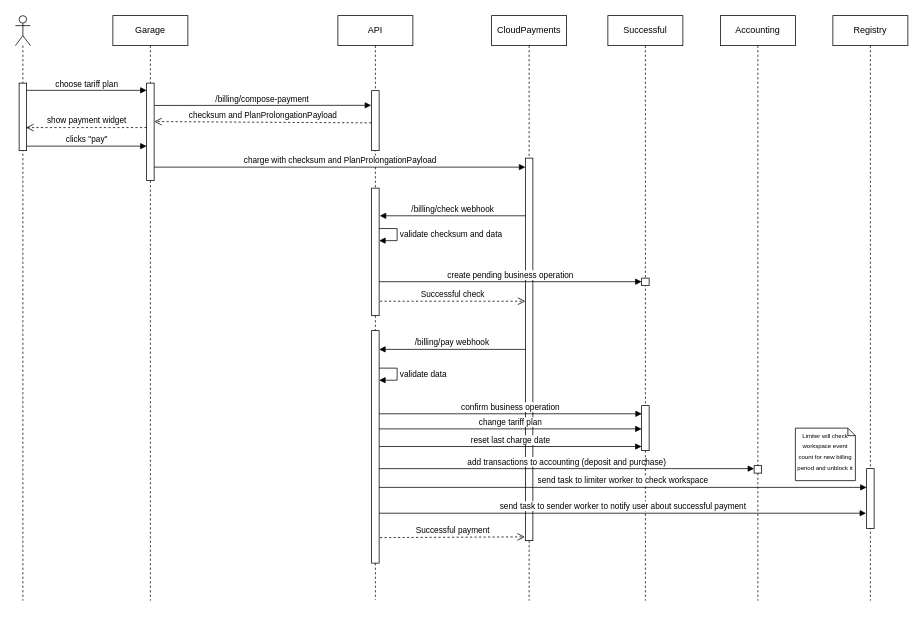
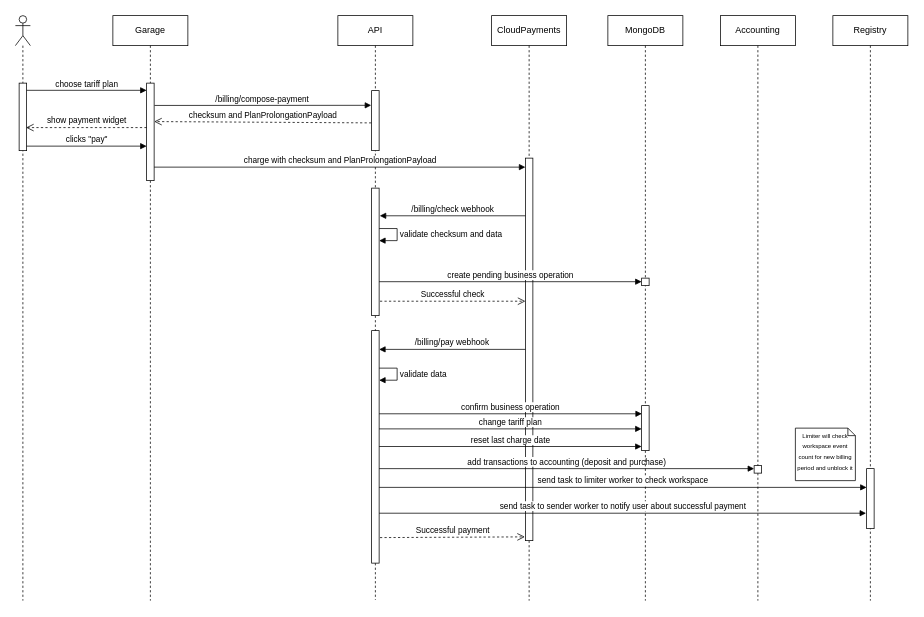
  <mxCell id="0" />
  <mxCell id="1" parent="0" />
  <mxCell id="2" value="" style="shape=umlLifeline;participant=umlActor;perimeter=lifelinePerimeter;whiteSpace=wrap;html=1;container=1;collapsible=0;recursiveResize=0;verticalAlign=top;spacingTop=36;outlineConnect=0;" parent="1" vertex="1"><mxGeometry x="20" y="20" width="20" height="780" as="geometry" /></mxCell>
  <mxCell id="3" value="" style="html=1;points=[];perimeter=orthogonalPerimeter;" parent="2" vertex="1"><mxGeometry x="5" y="90" width="10" height="90" as="geometry" /></mxCell>
  <mxCell id="4" value="Garage" style="shape=umlLifeline;perimeter=lifelinePerimeter;whiteSpace=wrap;html=1;container=1;collapsible=0;recursiveResize=0;outlineConnect=0;" parent="1" vertex="1"><mxGeometry x="150" y="20" width="100" height="780" as="geometry" /></mxCell>
  <mxCell id="5" value="" style="html=1;points=[];perimeter=orthogonalPerimeter;" parent="4" vertex="1"><mxGeometry x="45" y="90" width="10" height="130" as="geometry" /></mxCell>
  <mxCell id="6" value="CloudPayments" style="shape=umlLifeline;perimeter=lifelinePerimeter;whiteSpace=wrap;html=1;container=1;collapsible=0;recursiveResize=0;outlineConnect=0;" parent="1" vertex="1"><mxGeometry x="655" y="20" width="100" height="780" as="geometry" /></mxCell>
  <mxCell id="7" value="" style="html=1;points=[];perimeter=orthogonalPerimeter;" parent="6" vertex="1"><mxGeometry x="45" y="190" width="10" height="510" as="geometry" /></mxCell>
  <mxCell id="8" value="API" style="shape=umlLifeline;perimeter=lifelinePerimeter;whiteSpace=wrap;html=1;container=1;collapsible=0;recursiveResize=0;outlineConnect=0;" parent="1" vertex="1"><mxGeometry x="450" y="20" width="100" height="779" as="geometry" /></mxCell>
  <mxCell id="9" value="" style="html=1;points=[];perimeter=orthogonalPerimeter;" parent="8" vertex="1"><mxGeometry x="45" y="100" width="10" height="80" as="geometry" /></mxCell>
  <mxCell id="10" value="" style="html=1;points=[];perimeter=orthogonalPerimeter;" parent="8" vertex="1"><mxGeometry x="45" y="230" width="10" height="170" as="geometry" /></mxCell>
  <mxCell id="11" value="validate checksum and data" style="edgeStyle=orthogonalEdgeStyle;html=1;align=left;spacingLeft=2;endArrow=block;rounded=0;exitX=1.01;exitY=0.317;exitDx=0;exitDy=0;exitPerimeter=0;" parent="8" source="10" target="10" edge="1"><mxGeometry relative="1" as="geometry"><mxPoint x="59" y="345" as="sourcePoint" /><Array as="points"><mxPoint x="79" y="284" /><mxPoint x="79" y="300" /></Array><mxPoint x="55" y="330" as="targetPoint" /></mxGeometry></mxCell>
  <mxCell id="12" value="" style="html=1;points=[];perimeter=orthogonalPerimeter;" parent="8" vertex="1"><mxGeometry x="45" y="420" width="10" height="310" as="geometry" /></mxCell>
  <mxCell id="13" value="&lt;span style=&quot;text-align: left&quot;&gt;create pending business operation&lt;/span&gt;" style="html=1;verticalAlign=bottom;endArrow=block;" parent="8" target="24" edge="1"><mxGeometry width="80" relative="1" as="geometry"><mxPoint x="55" y="354.76" as="sourcePoint" /><mxPoint x="350" y="355" as="targetPoint" /></mxGeometry></mxCell>
  <mxCell id="14" value="&lt;span style=&quot;text-align: left&quot;&gt;add transactions to accounting (&lt;/span&gt;deposit and purchase)" style="html=1;verticalAlign=bottom;endArrow=block;" parent="8" edge="1"><mxGeometry width="80" relative="1" as="geometry"><mxPoint x="55" y="604" as="sourcePoint" /><mxPoint x="555" y="604" as="targetPoint" /></mxGeometry></mxCell>
  <mxCell id="15" value="choose tariff plan" style="html=1;verticalAlign=bottom;endArrow=block;exitX=1.001;exitY=0.145;exitDx=0;exitDy=0;exitPerimeter=0;" parent="1" edge="1"><mxGeometry width="80" relative="1" as="geometry"><mxPoint x="35.01" y="119.6" as="sourcePoint" /><mxPoint x="195" y="119.6" as="targetPoint" /></mxGeometry></mxCell>
  <mxCell id="16" value="/billing/compose-payment" style="html=1;verticalAlign=bottom;endArrow=block;exitX=1.046;exitY=0.229;exitDx=0;exitDy=0;exitPerimeter=0;entryX=-0.058;entryY=0.245;entryDx=0;entryDy=0;entryPerimeter=0;" parent="1" source="5" target="9" edge="1"><mxGeometry width="80" relative="1" as="geometry"><mxPoint x="210" y="140" as="sourcePoint" /><mxPoint x="300" y="140" as="targetPoint" /></mxGeometry></mxCell>
  <mxCell id="17" value="checksum and PlanProlongationPayload" style="html=1;verticalAlign=bottom;endArrow=open;dashed=1;endSize=8;exitX=-0.042;exitY=0.869;exitDx=0;exitDy=0;exitPerimeter=0;entryX=1.006;entryY=0.602;entryDx=0;entryDy=0;entryPerimeter=0;jumpStyle=none;fixDash=0;orthogonalLoop=0;flowAnimation=0;comic=0;metaEdit=0;" parent="1" edge="1"><mxGeometry relative="1" as="geometry"><mxPoint x="494.58" y="163.02" as="sourcePoint" /><mxPoint x="205.06" y="161.26" as="targetPoint" /></mxGeometry></mxCell>
  <mxCell id="18" value="charge with checksum and&amp;nbsp;PlanProlongationPayload" style="html=1;verticalAlign=bottom;endArrow=block;" parent="1" edge="1"><mxGeometry width="80" relative="1" as="geometry"><mxPoint x="205" y="222" as="sourcePoint" /><mxPoint x="700" y="222" as="targetPoint" /></mxGeometry></mxCell>
  <mxCell id="19" value="/billing/check webhook" style="html=1;verticalAlign=bottom;endArrow=block;entryX=1.081;entryY=0.217;entryDx=0;entryDy=0;entryPerimeter=0;" parent="1" source="7" target="10" edge="1"><mxGeometry width="80" relative="1" as="geometry"><mxPoint x="690.2" y="286.25" as="sourcePoint" /><mxPoint x="500.024" y="286.25" as="targetPoint" /></mxGeometry></mxCell>
  <mxCell id="20" value="Successful check" style="html=1;verticalAlign=bottom;endArrow=open;dashed=1;endSize=8;exitX=1.114;exitY=0.887;exitDx=0;exitDy=0;exitPerimeter=0;" parent="1" source="10" target="7" edge="1"><mxGeometry relative="1" as="geometry"><mxPoint x="640" y="420" as="sourcePoint" /><mxPoint x="560" y="420" as="targetPoint" /></mxGeometry></mxCell>
  <mxCell id="21" value="/billing/pay webhook" style="html=1;verticalAlign=bottom;endArrow=block;" parent="1" source="7" target="12" edge="1"><mxGeometry width="80" relative="1" as="geometry"><mxPoint x="660" y="467" as="sourcePoint" /><mxPoint x="570" y="460" as="targetPoint" /></mxGeometry></mxCell>
  <mxCell id="22" value="Successful payment" style="html=1;verticalAlign=bottom;endArrow=open;dashed=1;endSize=8;exitX=1.114;exitY=0.887;exitDx=0;exitDy=0;exitPerimeter=0;entryX=-0.067;entryY=0.463;entryDx=0;entryDy=0;entryPerimeter=0;" parent="1" edge="1"><mxGeometry relative="1" as="geometry"><mxPoint x="506.14" y="715.96" as="sourcePoint" /><mxPoint x="699.33" y="715" as="targetPoint" /></mxGeometry></mxCell>
- <mxCell id="23" value="Successful" style="shape=umlLifeline;perimeter=lifelinePerimeter;whiteSpace=wrap;html=1;container=1;collapsible=0;recursiveResize=0;outlineConnect=0;" parent="1" vertex="1"><mxGeometry x="810" y="20" width="100" height="780" as="geometry" /></mxCell>
+ <mxCell id="23" value="MongoDB" style="shape=umlLifeline;perimeter=lifelinePerimeter;whiteSpace=wrap;html=1;container=1;collapsible=0;recursiveResize=0;outlineConnect=0;" parent="1" vertex="1"><mxGeometry x="810" y="20" width="100" height="780" as="geometry" /></mxCell>
  <mxCell id="24" value="" style="html=1;points=[];perimeter=orthogonalPerimeter;" parent="23" vertex="1"><mxGeometry x="45" y="350" width="10" height="10" as="geometry" /></mxCell>
  <mxCell id="25" value="" style="html=1;points=[];perimeter=orthogonalPerimeter;" parent="23" vertex="1"><mxGeometry x="45" y="520" width="10" height="60" as="geometry" /></mxCell>
  <mxCell id="26" value="Accounting" style="shape=umlLifeline;perimeter=lifelinePerimeter;whiteSpace=wrap;html=1;container=1;collapsible=0;recursiveResize=0;outlineConnect=0;" parent="1" vertex="1"><mxGeometry x="960" y="20" width="100" height="780" as="geometry" /></mxCell>
  <mxCell id="27" value="" style="html=1;points=[];perimeter=orthogonalPerimeter;" parent="26" vertex="1"><mxGeometry x="45" y="600" width="10" height="10" as="geometry" /></mxCell>
  <mxCell id="28" value="Registry" style="shape=umlLifeline;perimeter=lifelinePerimeter;whiteSpace=wrap;html=1;container=1;collapsible=0;recursiveResize=0;outlineConnect=0;" parent="1" vertex="1"><mxGeometry x="1110" y="20" width="100" height="780" as="geometry" /></mxCell>
  <mxCell id="29" value="" style="html=1;points=[];perimeter=orthogonalPerimeter;" parent="28" vertex="1"><mxGeometry x="45" y="604" width="10" height="80" as="geometry" /></mxCell>
  <mxCell id="30" value="confirm business operation" style="html=1;verticalAlign=bottom;endArrow=block;entryX=0.033;entryY=0.536;entryDx=0;entryDy=0;entryPerimeter=0;" parent="1" edge="1"><mxGeometry width="80" relative="1" as="geometry"><mxPoint x="505" y="550.88" as="sourcePoint" /><mxPoint x="855.33" y="550.88" as="targetPoint" /></mxGeometry></mxCell>
  <mxCell id="31" value="&lt;span style=&quot;text-align: left&quot;&gt;send task to sender worker to notify user about&amp;nbsp;successful payment&lt;/span&gt;" style="html=1;verticalAlign=bottom;endArrow=block;entryX=-0.071;entryY=0.843;entryDx=0;entryDy=0;entryPerimeter=0;" parent="1" edge="1"><mxGeometry width="80" relative="1" as="geometry"><mxPoint x="505" y="683.44" as="sourcePoint" /><mxPoint x="1154.29" y="683.44" as="targetPoint" /></mxGeometry></mxCell>
  <mxCell id="32" value="send task to limiter worker to check workspace" style="html=1;verticalAlign=bottom;endArrow=block;" parent="1" edge="1"><mxGeometry width="80" relative="1" as="geometry"><mxPoint x="505" y="649" as="sourcePoint" /><mxPoint x="1155" y="649" as="targetPoint" /></mxGeometry></mxCell>
  <mxCell id="33" value="change tariff plan" style="html=1;verticalAlign=bottom;endArrow=block;" parent="1" edge="1"><mxGeometry width="80" relative="1" as="geometry"><mxPoint x="505" y="571" as="sourcePoint" /><mxPoint x="855" y="571" as="targetPoint" /></mxGeometry></mxCell>
  <mxCell id="34" value="reset last charge date" style="html=1;verticalAlign=bottom;endArrow=block;" parent="1" edge="1"><mxGeometry width="80" relative="1" as="geometry"><mxPoint x="505" y="594.5" as="sourcePoint" /><mxPoint x="855" y="594.5" as="targetPoint" /></mxGeometry></mxCell>
  <mxCell id="35" value="show payment widget" style="html=1;verticalAlign=bottom;endArrow=open;dashed=1;endSize=8;entryX=0.929;entryY=0.866;entryDx=0;entryDy=0;entryPerimeter=0;" parent="1" edge="1"><mxGeometry relative="1" as="geometry"><mxPoint x="195" y="169.28" as="sourcePoint" /><mxPoint x="34.29" y="169.28" as="targetPoint" /></mxGeometry></mxCell>
  <mxCell id="36" value="clicks &quot;pay&quot;" style="html=1;verticalAlign=bottom;endArrow=block;" parent="1" edge="1"><mxGeometry width="80" relative="1" as="geometry"><mxPoint x="35" y="194" as="sourcePoint" /><mxPoint x="195" y="194" as="targetPoint" /></mxGeometry></mxCell>
  <mxCell id="37" value="&lt;font style=&quot;font-size: 8px&quot;&gt;Limiter will check workspace event count for new billing period and unblock it&lt;/font&gt;" style="shape=note2;boundedLbl=1;size=10;verticalAlign=top;align=center;html=1;whiteSpace=wrap;dropTarget=0;container=0;autosize=0;fixDash=0;movableLabel=1;" parent="1" vertex="1"><mxGeometry x="1060" y="570" width="80" height="70" as="geometry"><mxPoint y="-15" as="offset" /></mxGeometry></mxCell>
  <mxCell id="38" value="validate data" style="edgeStyle=orthogonalEdgeStyle;html=1;align=left;spacingLeft=2;endArrow=block;rounded=0;exitX=1.01;exitY=0.317;exitDx=0;exitDy=0;exitPerimeter=0;" parent="1" edge="1"><mxGeometry relative="1" as="geometry"><mxPoint x="505.1" y="490" as="sourcePoint" /><Array as="points"><mxPoint x="529" y="490.11" /><mxPoint x="529" y="506.11" /></Array><mxPoint x="505" y="506.11" as="targetPoint" /></mxGeometry></mxCell>
